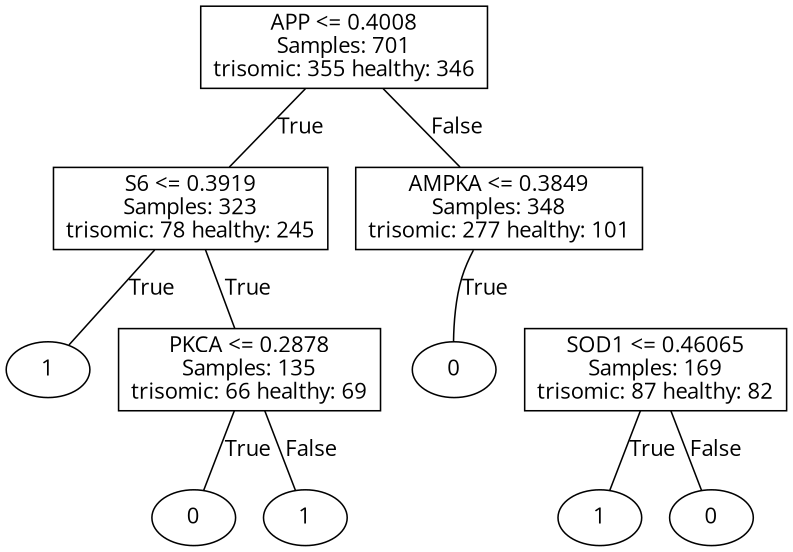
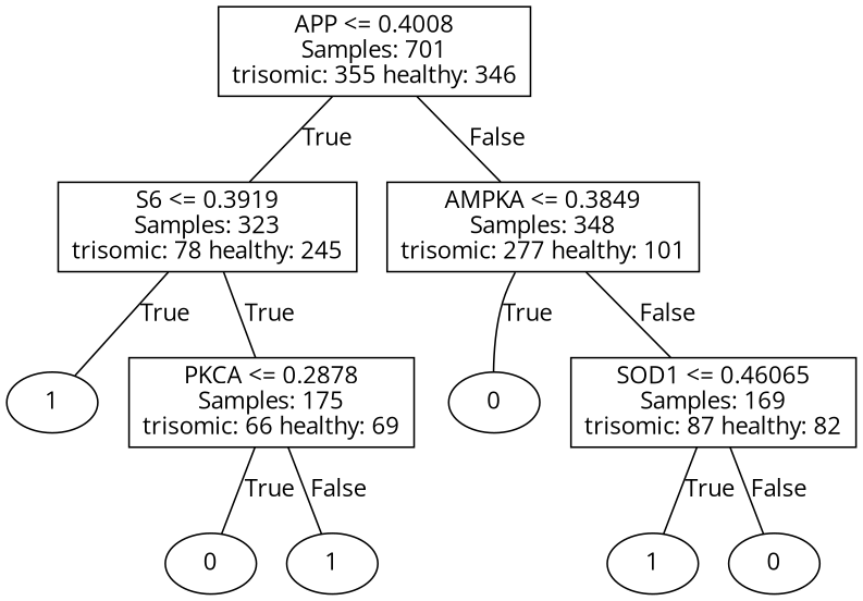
  graph {
    fontname="Open Sans"
    node [fillcolor=red fontname="Open Sans" shape=oval style=solid]
    edge [fontname="Open Sans"]
    n1 [height=0.73611 label="APP <= 0.4008\nSamples: 701\ntrisomic: 355 healthy: 346" shape=box width=2.1944]
    n2 [height=0.73611 label="S6 <= 0.3919\nSamples: 323\ntrisomic: 78 healthy: 245" shape=box width=2.1111]
    n3 [height=0.73611 label="AMPKA <= 0.3849\nSamples: 348\ntrisomic: 277 healthy: 101" shape=box width=2.1944]
    n4 [height=0.5 label=1 width=0.75]
-   n5 [height=0.73611 label="PKCA <= 0.2878\nSamples: 135\ntrisomic: 66 healthy: 69" shape=box width=2.0139]
+   n5 [height=0.73611 label="PKCA <= 0.2878\nSamples: 175\ntrisomic: 66 healthy: 69" shape=box width=2.0139]
    n6 [height=0.5 label=0 width=0.75]
    n7 [height=0.73611 label="SOD1 <= 0.46065\nSamples: 169\ntrisomic: 87 healthy: 82" shape=box width=2.0139]
    n8 [height=0.5 label=0 width=0.75]
    n9 [height=0.5 label=1 width=0.75]
    n10 [height=0.5 label=1 width=0.75]
    n11 [height=0.5 label=0 width=0.75]
    n1 -- n2 [label=True]
    n1 -- n3 [label=False]
    n2 -- n4 [label=True]
    n2 -- n5 [label=True]
    n3 -- n6 [label=True]
+   n3 -- n7 [label=False]
    n5 -- n8 [label=True]
    n5 -- n9 [label=False]
    n7 -- n10 [label=True]
    n7 -- n11 [label=False]
  }
